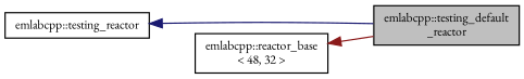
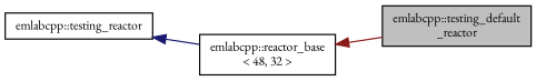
  digraph {
    fontname="EB Garamond"
    rankdir=LR
    node [color=black fillcolor=white fontname="EB Garamond" fontsize=10 shape=record style=filled]
    edge [dir=back fontname="EB Garamond" fontsize=10 labelfontname=Helvetica labelfontsize=10 style=solid]
    n1 [fillcolor=grey75 fontcolor=black height=0.2 label="emlabcpp::testing_default\l_reactor" width=0.4]
    n2 [height=0.2 label="emlabcpp::reactor_base\l\< 48, 32 \>" width=0.4]
    n3 [height=0.2 label="emlabcpp::testing_reactor" width=0.4]
    n2 -> n1 [color=firebrick4]
-   n3 -> n1 [color=midnightblue]
+   n3 -> n2 [color=midnightblue]
  }
